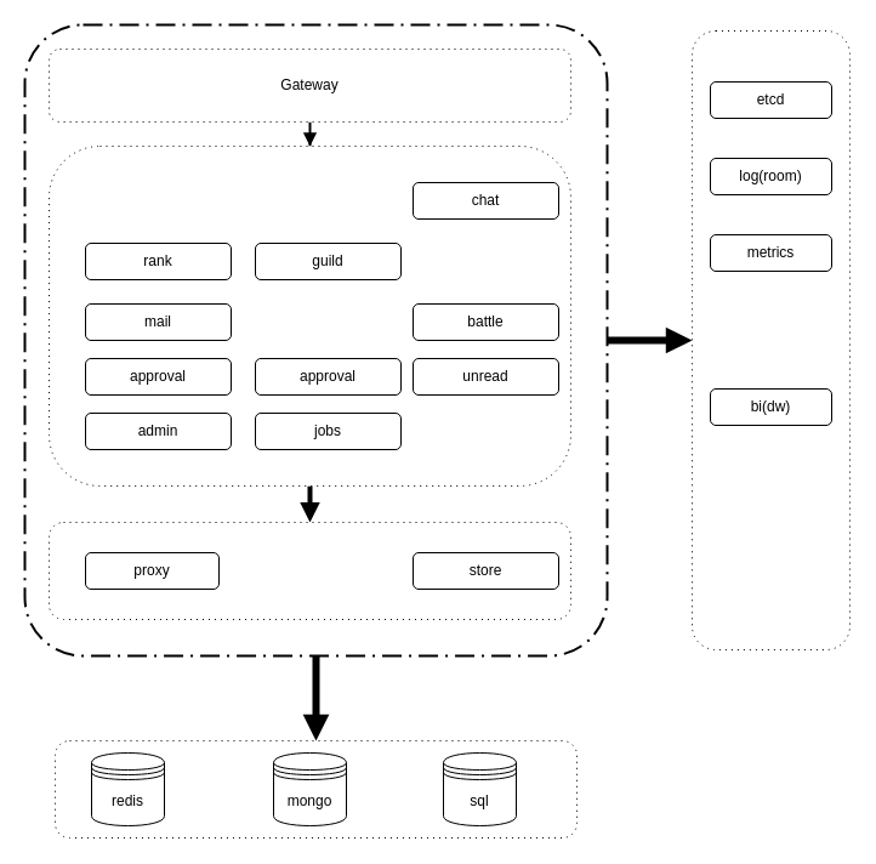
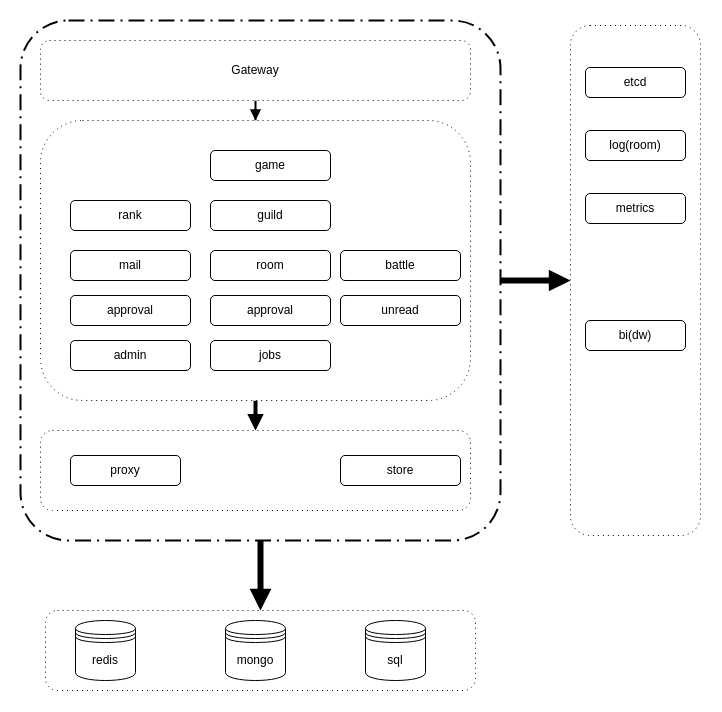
  <mxCell id="0" />
  <mxCell id="1" parent="0" />
  <mxCell id="2" value="" style="edgeStyle=orthogonalEdgeStyle;rounded=0;orthogonalLoop=1;jettySize=auto;html=1;endArrow=block;endFill=1;strokeColor=#000000;strokeWidth=6;" edge="1" parent="1" source="3" target="28"><mxGeometry relative="1" as="geometry" /></mxCell>
  <mxCell id="3" value="" style="rounded=1;arcSize=10;dashed=1;strokeColor=#000000;fillColor=none;gradientColor=none;dashPattern=8 3 1 3;strokeWidth=2;" vertex="1" parent="1"><mxGeometry x="20" y="20" width="480" height="520" as="geometry" /></mxCell>
  <mxCell id="4" value="" style="edgeStyle=orthogonalEdgeStyle;rounded=0;orthogonalLoop=1;jettySize=auto;html=1;endArrow=block;endFill=1;strokeWidth=2;" edge="1" parent="1" source="5" target="7"><mxGeometry relative="1" as="geometry" /></mxCell>
  <mxCell id="5" value="Gateway" style="shape=ext;rounded=1;html=1;whiteSpace=wrap;dashed=1;dashPattern=1 4;" vertex="1" parent="1"><mxGeometry x="40" y="40" width="430" height="60" as="geometry" /></mxCell>
  <mxCell id="6" value="" style="edgeStyle=orthogonalEdgeStyle;rounded=0;orthogonalLoop=1;jettySize=auto;html=1;strokeWidth=4;endArrow=block;endFill=1;" edge="1" parent="1" source="7" target="8"><mxGeometry relative="1" as="geometry" /></mxCell>
  <mxCell id="7" value="" style="shape=ext;rounded=1;html=1;whiteSpace=wrap;dashed=1;dashPattern=1 4;" vertex="1" parent="1"><mxGeometry x="40" y="120" width="430" height="280" as="geometry" /></mxCell>
  <mxCell id="8" value="" style="shape=ext;rounded=1;html=1;whiteSpace=wrap;dashed=1;dashPattern=1 4;" vertex="1" parent="1"><mxGeometry x="40" y="430" width="430" height="80" as="geometry" /></mxCell>
  <mxCell id="9" value="" style="shape=ext;rounded=1;html=1;whiteSpace=wrap;dashed=1;dashPattern=1 4;" vertex="1" parent="1"><mxGeometry x="45" y="610" width="430" height="80" as="geometry" /></mxCell>
  <mxCell id="10" value="mail" style="shape=ext;rounded=1;html=1;whiteSpace=wrap;" vertex="1" parent="1"><mxGeometry x="70" y="250" width="120" height="30" as="geometry" /></mxCell>
- <mxCell id="12" value="chat" style="shape=ext;rounded=1;html=1;whiteSpace=wrap;" vertex="1" parent="1"><mxGeometry x="340" y="150" width="120" height="30" as="geometry" /></mxCell>
+ <mxCell id="11" value="game" style="shape=ext;rounded=1;html=1;whiteSpace=wrap;" vertex="1" parent="1"><mxGeometry x="210" y="150" width="120" height="30" as="geometry" /></mxCell>
+ <mxCell id="13" value="room" style="shape=ext;rounded=1;html=1;whiteSpace=wrap;" vertex="1" parent="1"><mxGeometry x="210" y="250" width="120" height="30" as="geometry" /></mxCell>
  <mxCell id="14" value="battle" style="shape=ext;rounded=1;html=1;whiteSpace=wrap;" vertex="1" parent="1"><mxGeometry x="340" y="250" width="120" height="30" as="geometry" /></mxCell>
  <mxCell id="15" value="approval" style="shape=ext;rounded=1;html=1;whiteSpace=wrap;" vertex="1" parent="1"><mxGeometry x="70" y="295" width="120" height="30" as="geometry" /></mxCell>
  <mxCell id="16" value="approval" style="shape=ext;rounded=1;html=1;whiteSpace=wrap;" vertex="1" parent="1"><mxGeometry x="210" y="295" width="120" height="30" as="geometry" /></mxCell>
  <mxCell id="17" value="guild" style="shape=ext;rounded=1;html=1;whiteSpace=wrap;" vertex="1" parent="1"><mxGeometry x="210" y="200" width="120" height="30" as="geometry" /></mxCell>
  <mxCell id="18" value="rank" style="shape=ext;rounded=1;html=1;whiteSpace=wrap;" vertex="1" parent="1"><mxGeometry x="70" y="200" width="120" height="30" as="geometry" /></mxCell>
  <mxCell id="19" value="unread" style="shape=ext;rounded=1;html=1;whiteSpace=wrap;" vertex="1" parent="1"><mxGeometry x="340" y="295" width="120" height="30" as="geometry" /></mxCell>
  <mxCell id="20" value="admin" style="shape=ext;rounded=1;html=1;whiteSpace=wrap;" vertex="1" parent="1"><mxGeometry x="70" y="340" width="120" height="30" as="geometry" /></mxCell>
  <mxCell id="21" value="proxy" style="shape=ext;rounded=1;html=1;whiteSpace=wrap;" vertex="1" parent="1"><mxGeometry x="70" y="455" width="110" height="30" as="geometry" /></mxCell>
  <mxCell id="22" value="store" style="shape=ext;rounded=1;html=1;whiteSpace=wrap;" vertex="1" parent="1"><mxGeometry x="340" y="455" width="120" height="30" as="geometry" /></mxCell>
  <mxCell id="23" value="redis" style="shape=datastore;whiteSpace=wrap;html=1;" vertex="1" parent="1"><mxGeometry x="75" y="620" width="60" height="60" as="geometry" /></mxCell>
  <mxCell id="24" value="mongo" style="shape=datastore;whiteSpace=wrap;html=1;" vertex="1" parent="1"><mxGeometry x="225" y="620" width="60" height="60" as="geometry" /></mxCell>
  <mxCell id="25" value="sql" style="shape=datastore;whiteSpace=wrap;html=1;" vertex="1" parent="1"><mxGeometry x="365" y="620" width="60" height="60" as="geometry" /></mxCell>
  <mxCell id="26" value="jobs" style="shape=ext;rounded=1;html=1;whiteSpace=wrap;" vertex="1" parent="1"><mxGeometry x="210" y="340" width="120" height="30" as="geometry" /></mxCell>
  <mxCell id="27" value="" style="edgeStyle=orthogonalEdgeStyle;rounded=0;orthogonalLoop=1;jettySize=auto;html=1;strokeColor=#000000;endArrow=block;endFill=1;strokeWidth=6;entryX=0.5;entryY=0;entryDx=0;entryDy=0;" edge="1" parent="1" source="3" target="9"><mxGeometry relative="1" as="geometry"><mxPoint x="260" y="590" as="targetPoint" /></mxGeometry></mxCell>
  <mxCell id="28" value="" style="shape=ext;rounded=1;html=1;whiteSpace=wrap;dashed=1;dashPattern=1 4;" vertex="1" parent="1"><mxGeometry x="570" y="25" width="130" height="510" as="geometry" /></mxCell>
  <mxCell id="29" value="log(room)" style="shape=ext;rounded=1;html=1;whiteSpace=wrap;" vertex="1" parent="1"><mxGeometry x="585" y="130" width="100" height="30" as="geometry" /></mxCell>
  <mxCell id="30" value="bi(dw)" style="shape=ext;rounded=1;html=1;whiteSpace=wrap;" vertex="1" parent="1"><mxGeometry x="585" y="320" width="100" height="30" as="geometry" /></mxCell>
  <mxCell id="31" value="metrics" style="shape=ext;rounded=1;html=1;whiteSpace=wrap;" vertex="1" parent="1"><mxGeometry x="585" y="193" width="100" height="30" as="geometry" /></mxCell>
  <mxCell id="32" value="etcd" style="shape=ext;rounded=1;html=1;whiteSpace=wrap;" vertex="1" parent="1"><mxGeometry x="585" y="67" width="100" height="30" as="geometry" /></mxCell>
